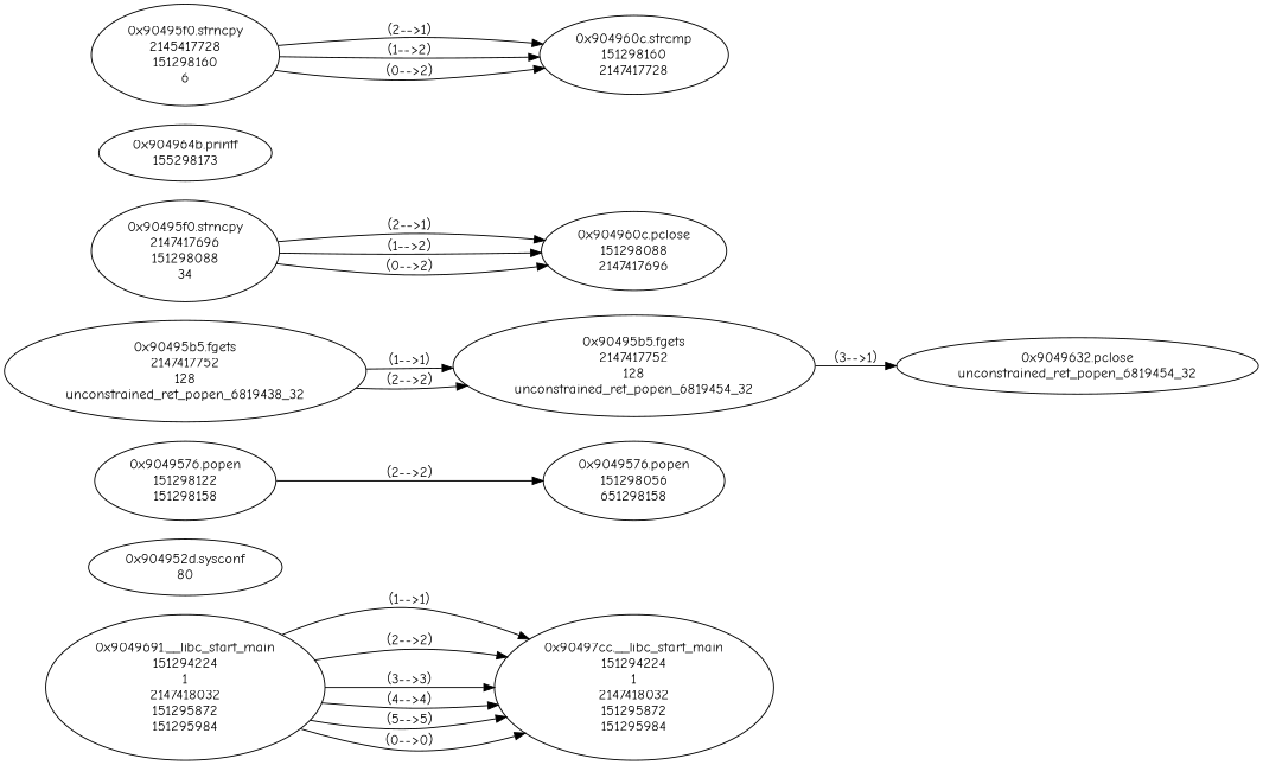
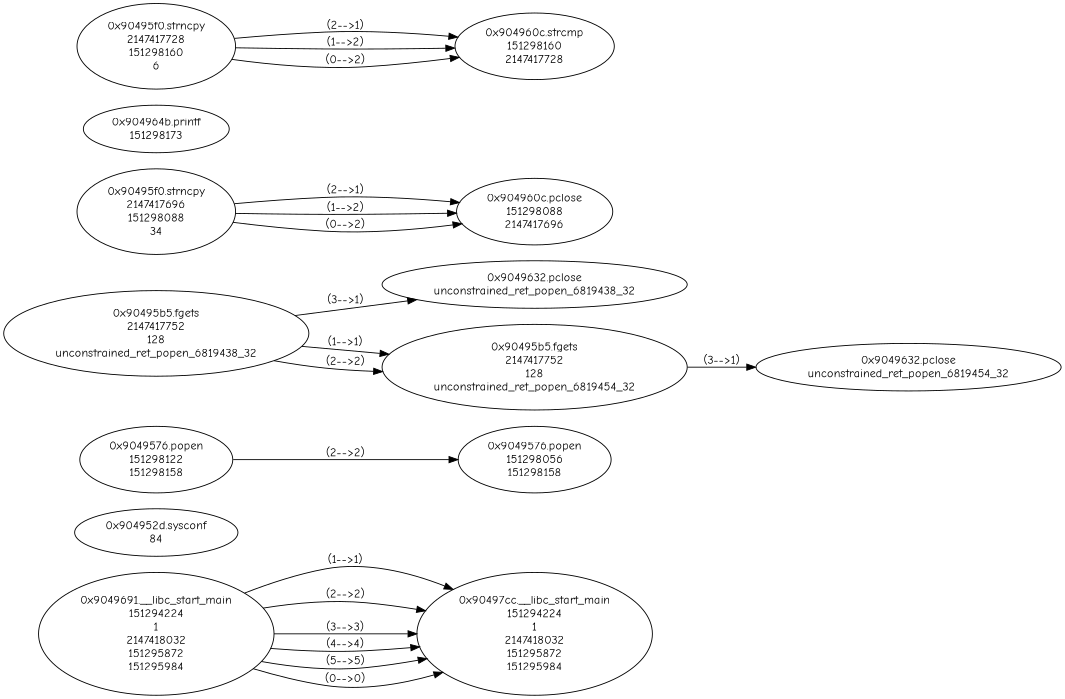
  digraph {
    fontname="Comic Neue"
    rankdir=LR
    node [fontname="Comic Neue"]
    edge [fontname="Comic Neue"]
    n1 [label="0x9049691.__libc_start_main\n151294224\n1\n2147418032\n151295872\n151295984"]
    n2 [label="0x90497cc.__libc_start_main\n151294224\n1\n2147418032\n151295872\n151295984"]
-   n3 [label="0x904952d.sysconf\n80"]
-   n4 [label="0x9049576.popen\n151298056\n651298158"]
+   n3 [label="0x904952d.sysconf\n84"]
+   n4 [label="0x9049576.popen\n151298056\n151298158"]
    n5 [label="0x9049576.popen\n151298122\n151298158"]
    n6 [label="0x90495b5.fgets\n2147417752\n128\nunconstrained_ret_popen_6819438_32"]
+   n7 [label="0x9049632.pclose\nunconstrained_ret_popen_6819438_32"]
    n8 [label="0x90495b5.fgets\n2147417752\n128\nunconstrained_ret_popen_6819454_32"]
    n9 [label="0x9049632.pclose\nunconstrained_ret_popen_6819454_32"]
    n10 [label="0x90495f0.strncpy\n2147417696\n151298088\n34"]
    n11 [label="0x904960c.pclose\n151298088\n2147417696"]
-   n12 [label="0x904964b.printf\n155298173"]
-   n13 [label="0x90495f0.strncpy\n2145417728\n151298160\n6"]
+   n12 [label="0x904964b.printf\n151298173"]
+   n13 [label="0x90495f0.strncpy\n2147417728\n151298160\n6"]
    n14 [label="0x904960c.strcmp\n151298160\n2147417728"]
    n1 -> n2 [label="(1-->1)"]
    n1 -> n2 [label="(2-->2)"]
    n1 -> n2 [label="(3-->3)"]
    n1 -> n2 [label="(4-->4)"]
    n1 -> n2 [label="(5-->5)"]
    n1 -> n2 [label="(0-->0)"]
    n5 -> n4 [label="(2-->2)"]
+   n6 -> n7 [label="(3-->1)"]
    n6 -> n8 [label="(1-->1)"]
    n6 -> n8 [label="(2-->2)"]
    n8 -> n9 [label="(3-->1)"]
    n10 -> n11 [label="(2-->1)"]
    n10 -> n11 [label="(1-->2)"]
    n10 -> n11 [label="(0-->2)"]
    n13 -> n14 [label="(2-->1)"]
    n13 -> n14 [label="(1-->2)"]
    n13 -> n14 [label="(0-->2)"]
  }
